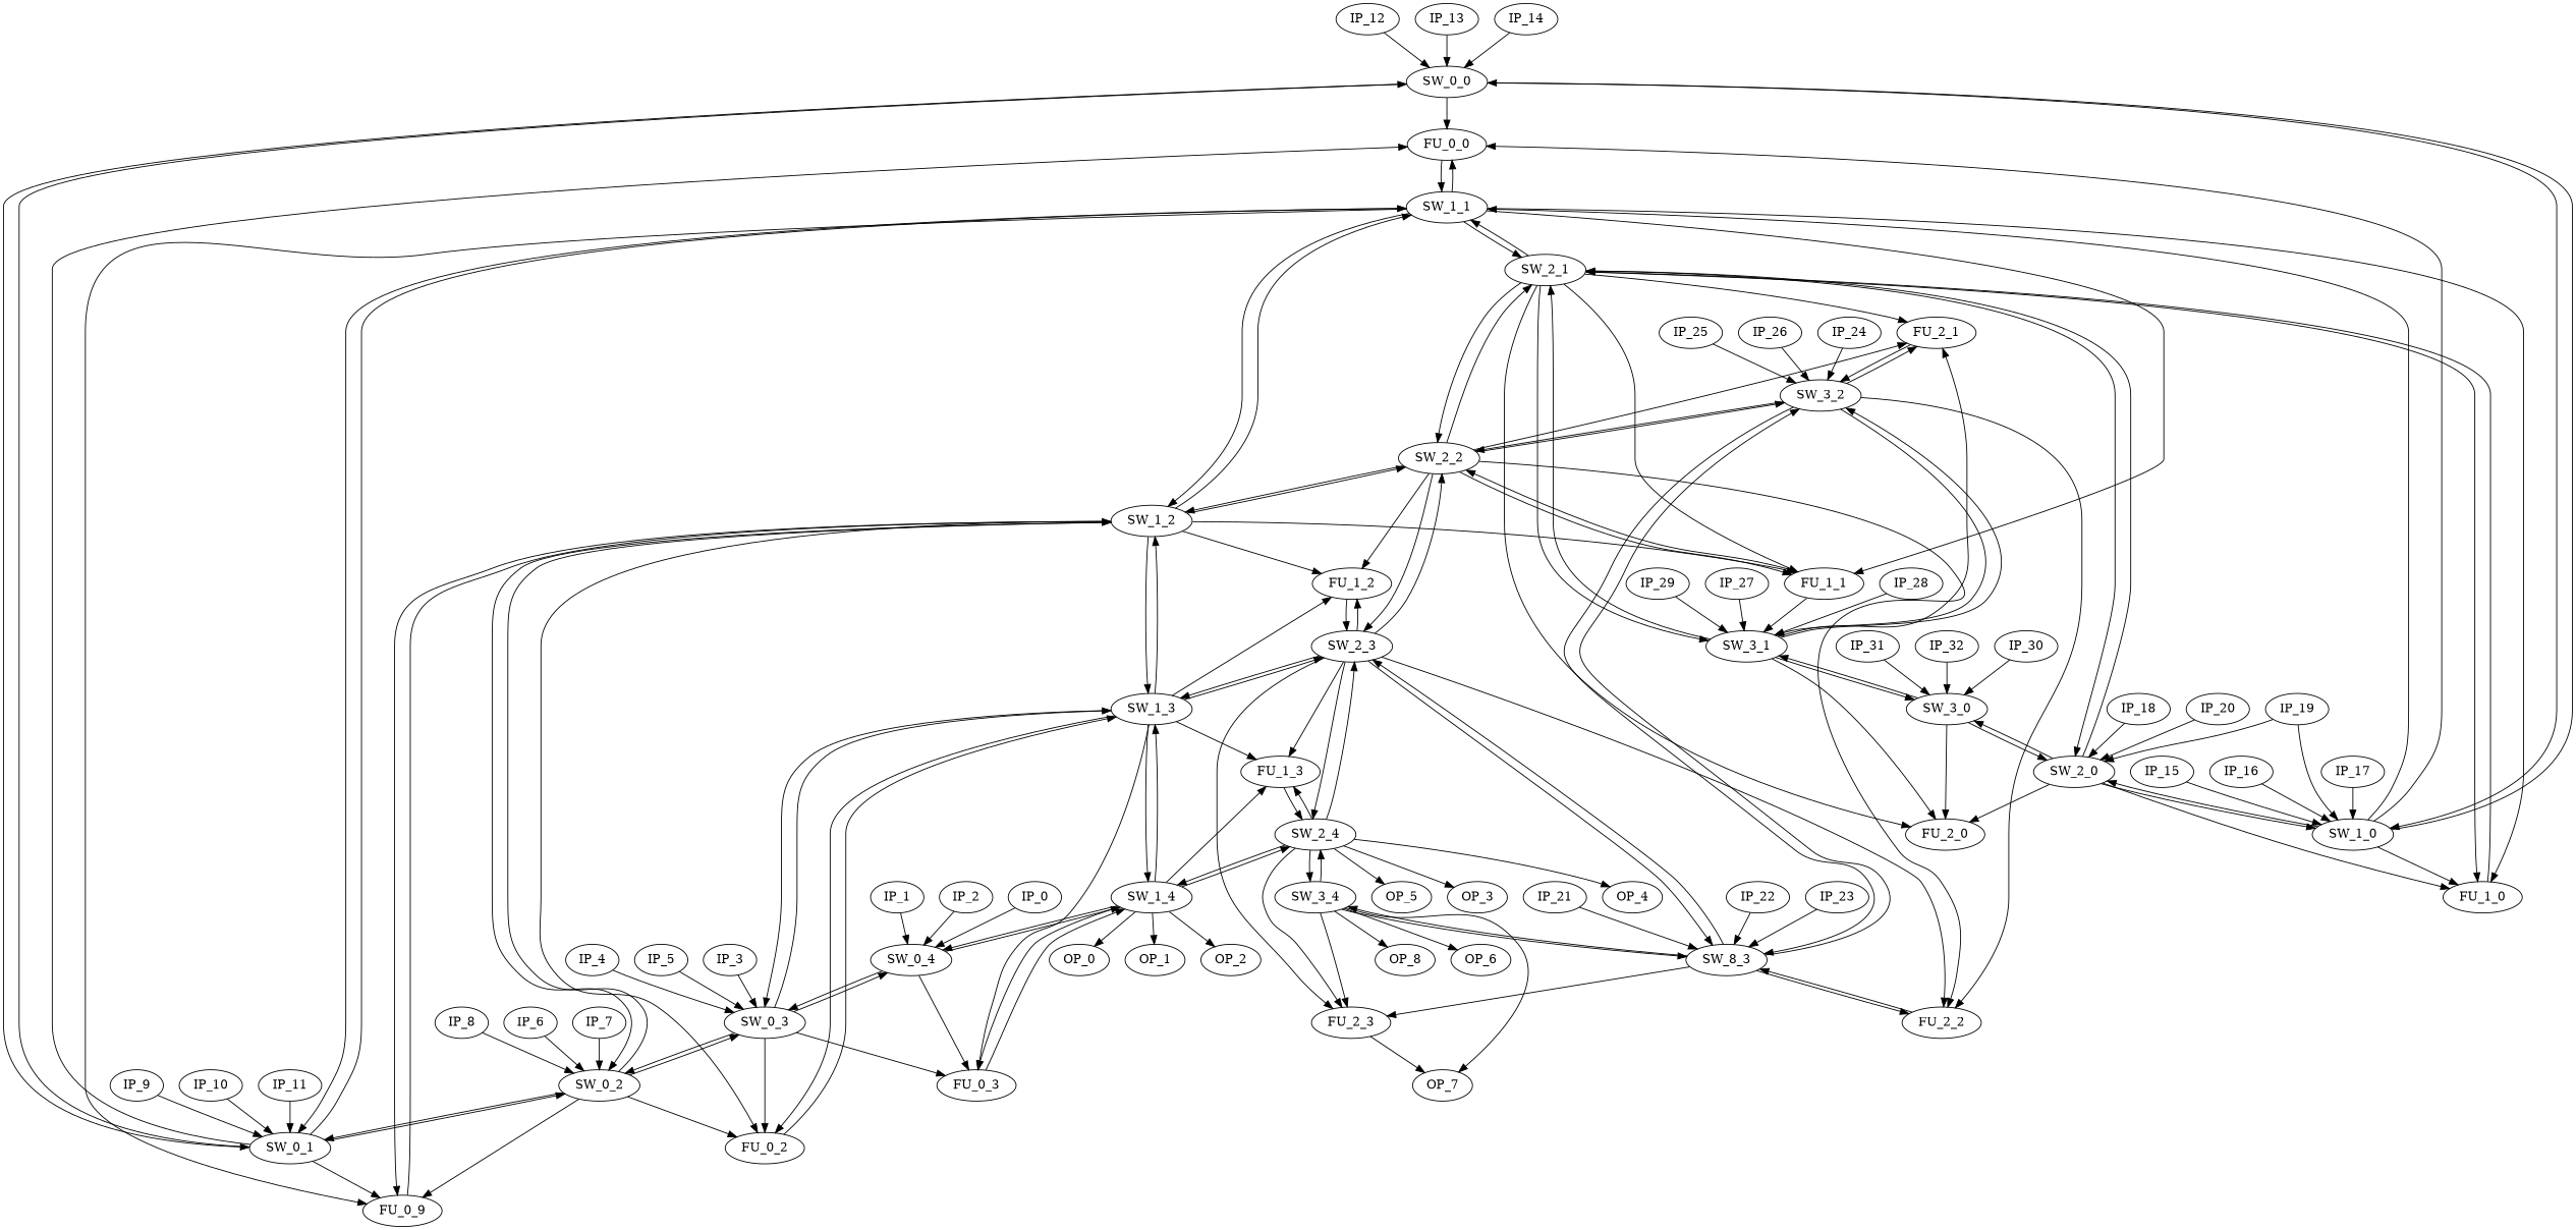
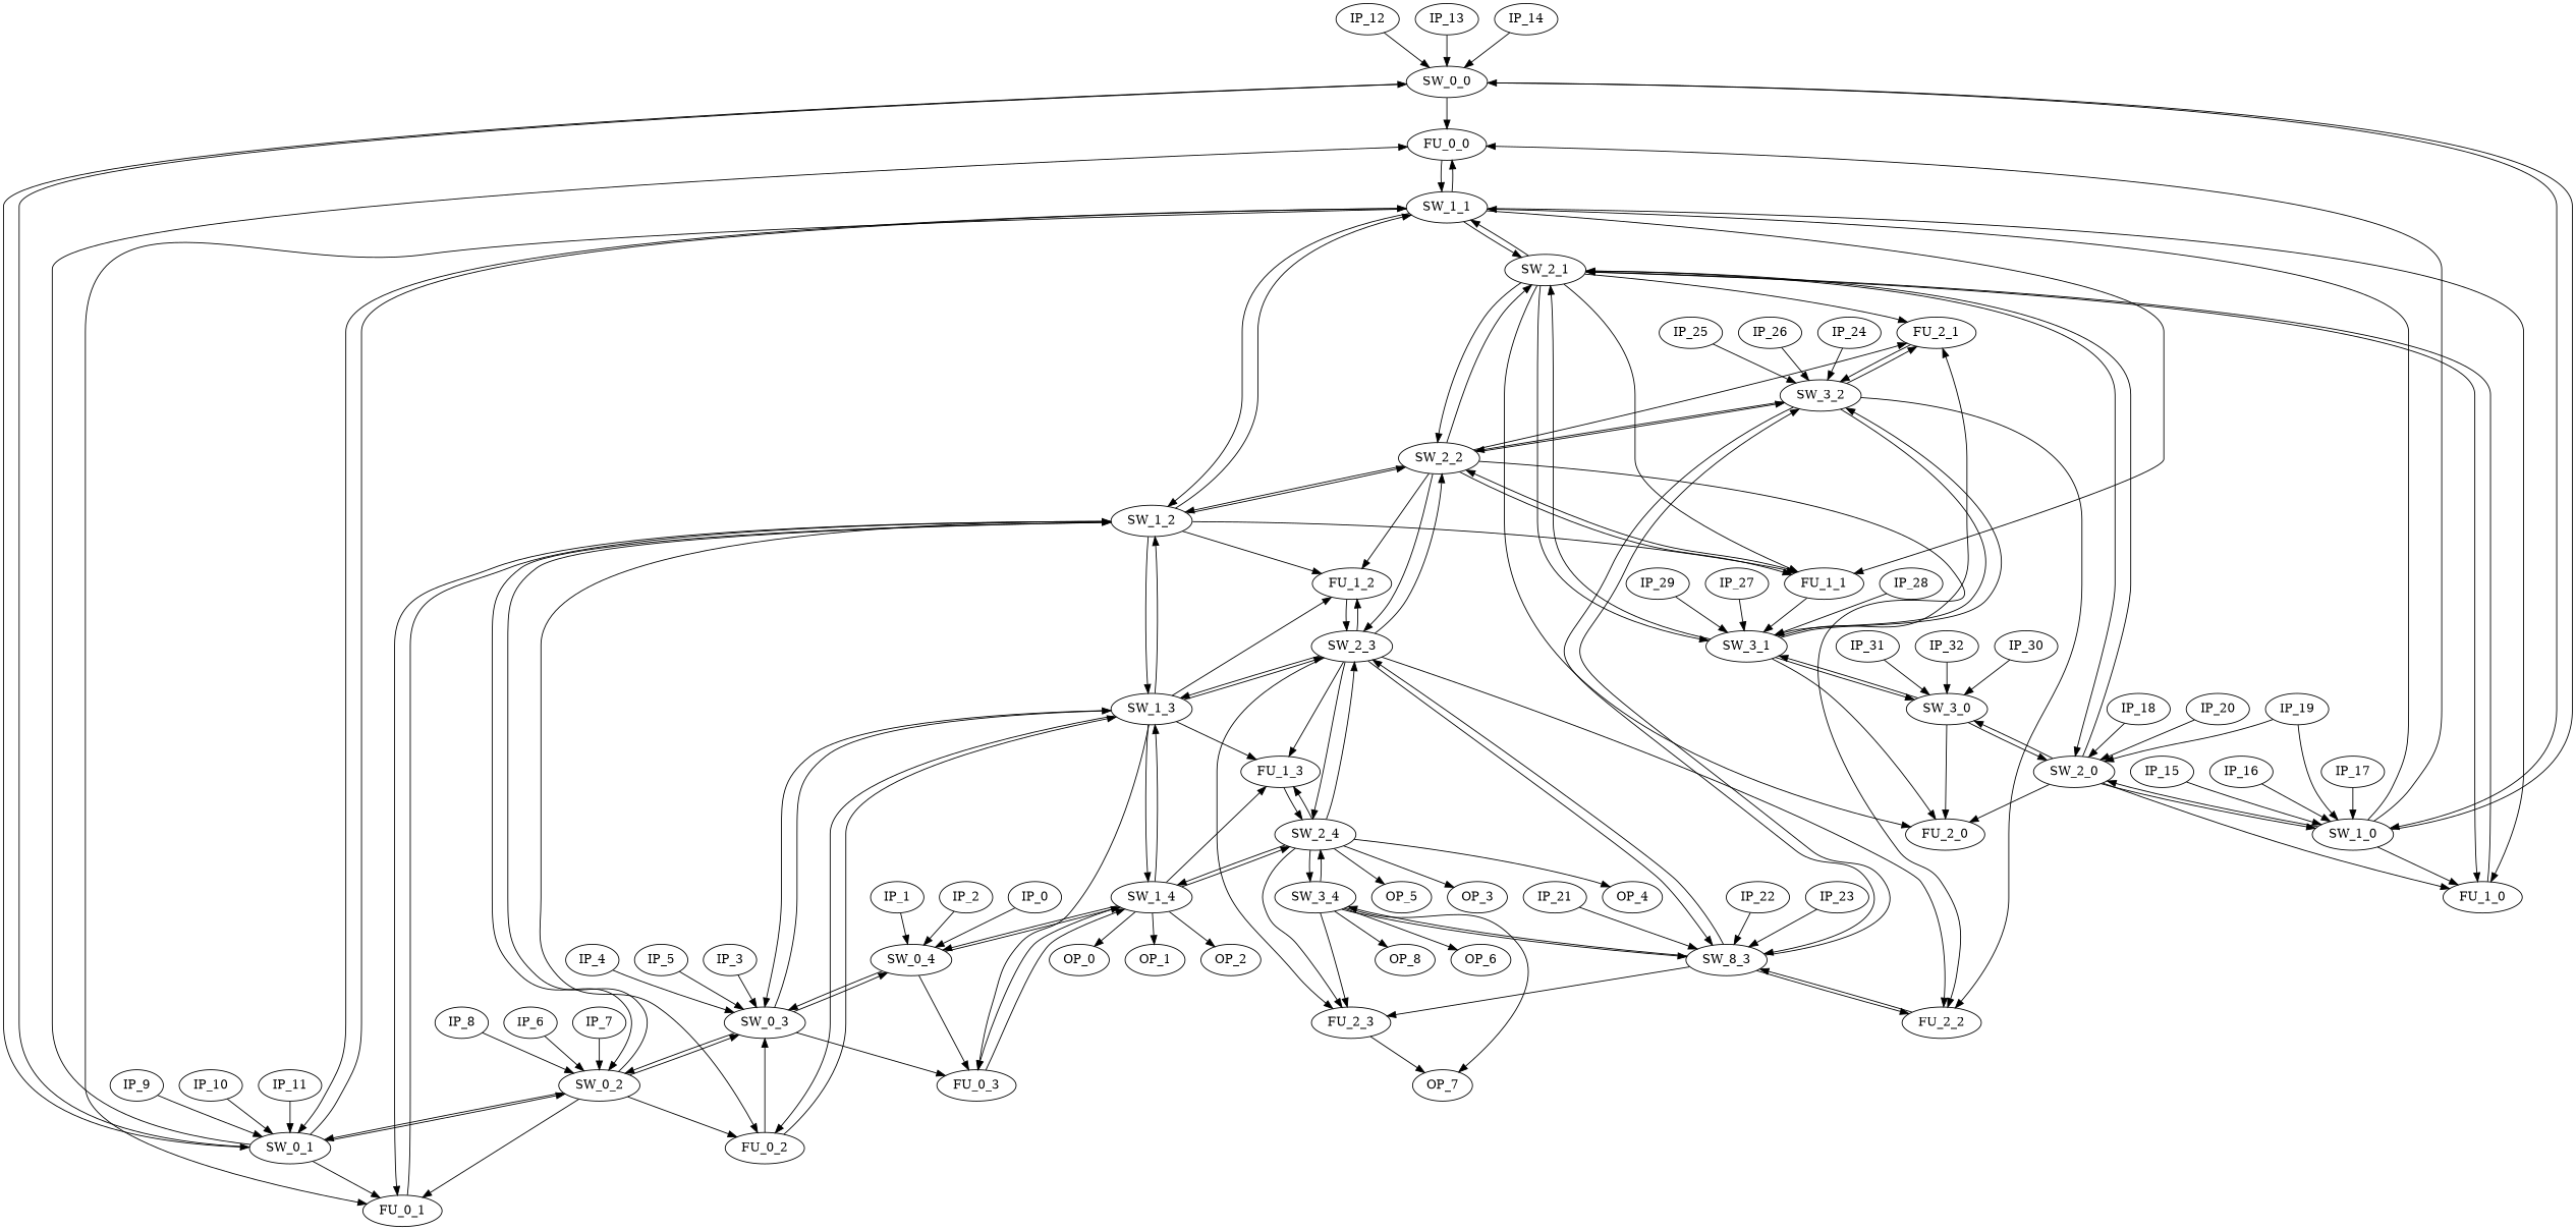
  digraph {
    SW_0_0
    FU_0_0
    SW_1_0
    SW_0_1
    SW_1_1
    FU_1_0
    SW_2_0
-   FU_0_1 [label=FU_0_9]
+   FU_0_1
    SW_0_2
    SW_1_2
    FU_1_1
    SW_2_1
    FU_2_0
    SW_3_0
    FU_0_2
    SW_0_3
    SW_1_3
    FU_1_2
    SW_2_2
    SW_3_1
    FU_2_1
    FU_0_3
    SW_0_4
    SW_1_4
    FU_1_3
    SW_2_3
    FU_2_2
    SW_3_2
    SW_2_4
    OP_0
    OP_1
    OP_2
    FU_2_3
    n34 [label=SW_8_3]
    SW_3_4
    OP_3
    OP_4
    OP_5
    OP_7
    OP_6
    OP_8
    IP_0
    IP_1
    IP_2
    IP_3
    IP_4
    IP_5
    IP_6
    IP_7
    IP_8
    IP_9
    IP_10
    IP_11
    IP_12
    IP_13
    IP_14
    IP_15
    IP_16
    IP_17
    IP_18
    IP_19
    IP_20
    IP_21
    IP_22
    IP_23
    IP_24
    IP_25
    IP_26
    IP_27
    IP_28
    IP_29
    IP_30
    IP_31
    IP_32
    SW_0_0 -> FU_0_0
    SW_0_0 -> SW_1_0
    SW_0_0 -> SW_0_1
    FU_0_0 -> SW_1_1
    SW_1_0 -> SW_0_0
    SW_1_0 -> FU_0_0
    SW_1_0 -> SW_1_1
    SW_1_0 -> FU_1_0
    SW_1_0 -> SW_2_0
    SW_0_1 -> SW_0_0
    SW_0_1 -> FU_0_0
    SW_0_1 -> SW_1_1
    SW_0_1 -> FU_0_1
    SW_0_1 -> SW_0_2
    SW_1_1 -> FU_0_0
    SW_1_1 -> SW_0_1
    SW_1_1 -> FU_1_0
    SW_1_1 -> FU_0_1
    SW_1_1 -> SW_1_2
    SW_1_1 -> FU_1_1
    SW_1_1 -> SW_2_1
    FU_1_0 -> SW_2_1
    SW_2_0 -> SW_1_0
    SW_2_0 -> FU_1_0
    SW_2_0 -> SW_2_1
    SW_2_0 -> FU_2_0
    SW_2_0 -> SW_3_0
    FU_0_1 -> SW_1_2
    SW_0_2 -> SW_0_1
    SW_0_2 -> FU_0_1
    SW_0_2 -> SW_1_2
    SW_0_2 -> FU_0_2
    SW_0_2 -> SW_0_3
    SW_1_2 -> SW_1_1
    SW_1_2 -> FU_0_1
    SW_1_2 -> SW_0_2
    SW_1_2 -> FU_1_1
    SW_1_2 -> FU_0_2
    SW_1_2 -> SW_1_3
    SW_1_2 -> FU_1_2
    SW_1_2 -> SW_2_2
    FU_1_1 -> SW_2_2
    FU_1_1 -> SW_3_1
    SW_2_1 -> SW_1_1
    SW_2_1 -> FU_1_0
    SW_2_1 -> SW_2_0
    SW_2_1 -> FU_1_1
    SW_2_1 -> FU_2_0
    SW_2_1 -> SW_2_2
    SW_2_1 -> SW_3_1
    SW_2_1 -> FU_2_1
    SW_3_0 -> SW_2_0
    SW_3_0 -> FU_2_0
    SW_3_0 -> SW_3_1
    FU_0_2 -> SW_1_3
    SW_0_3 -> SW_0_2
-   SW_0_3 -> FU_0_2
+   FU_0_2 -> SW_0_3
    SW_0_3 -> SW_1_3
    SW_0_3 -> FU_0_3
    SW_0_3 -> SW_0_4
    SW_1_3 -> SW_1_2
    SW_1_3 -> FU_0_2
    SW_1_3 -> SW_0_3
    SW_1_3 -> FU_1_2
    SW_1_3 -> FU_0_3
    SW_1_3 -> SW_1_4
    SW_1_3 -> FU_1_3
    SW_1_3 -> SW_2_3
    FU_1_2 -> SW_2_3
    SW_2_2 -> SW_1_2
    SW_2_2 -> FU_1_1
    SW_2_2 -> SW_2_1
    SW_2_2 -> FU_1_2
    SW_2_2 -> FU_2_1
    SW_2_2 -> SW_2_3
    SW_2_2 -> FU_2_2
    SW_2_2 -> SW_3_2
    SW_3_1 -> SW_2_1
    SW_3_1 -> FU_2_0
    SW_3_1 -> SW_3_0
    SW_3_1 -> FU_2_1
    SW_3_1 -> SW_3_2
    FU_2_1 -> SW_3_2
    FU_0_3 -> SW_1_4
    SW_0_4 -> SW_0_3
    SW_0_4 -> FU_0_3
    SW_0_4 -> SW_1_4
    SW_1_4 -> SW_1_3
    SW_1_4 -> FU_0_3
    SW_1_4 -> SW_0_4
    SW_1_4 -> FU_1_3
    SW_1_4 -> SW_2_4
    SW_1_4 -> OP_0
    SW_1_4 -> OP_1
    SW_1_4 -> OP_2
    FU_1_3 -> SW_2_4
    SW_2_3 -> SW_1_3
    SW_2_3 -> FU_1_2
    SW_2_3 -> SW_2_2
    SW_2_3 -> FU_1_3
    SW_2_3 -> FU_2_2
    SW_2_3 -> SW_2_4
    SW_2_3 -> FU_2_3
    SW_2_3 -> n34
    FU_2_2 -> n34
    SW_3_2 -> SW_2_2
    SW_3_2 -> SW_3_1
    SW_3_2 -> FU_2_1
    SW_3_2 -> FU_2_2
    SW_3_2 -> n34
    SW_2_4 -> SW_1_4
    SW_2_4 -> FU_1_3
    SW_2_4 -> SW_2_3
    SW_2_4 -> FU_2_3
    SW_2_4 -> SW_3_4
    SW_2_4 -> OP_3
    SW_2_4 -> OP_4
    SW_2_4 -> OP_5
    FU_2_3 -> OP_7
    n34 -> SW_2_3
    n34 -> FU_2_2
    n34 -> SW_3_2
    n34 -> FU_2_3
    n34 -> SW_3_4
    SW_3_4 -> SW_2_4
    SW_3_4 -> FU_2_3
    SW_3_4 -> n34
    SW_3_4 -> OP_7
    SW_3_4 -> OP_6
    SW_3_4 -> OP_8
    IP_0 -> SW_0_4
    IP_1 -> SW_0_4
    IP_2 -> SW_0_4
    IP_3 -> SW_0_3
    IP_4 -> SW_0_3
    IP_5 -> SW_0_3
    IP_6 -> SW_0_2
    IP_7 -> SW_0_2
    IP_8 -> SW_0_2
    IP_9 -> SW_0_1
    IP_10 -> SW_0_1
    IP_11 -> SW_0_1
    IP_12 -> SW_0_0
    IP_13 -> SW_0_0
    IP_14 -> SW_0_0
    IP_15 -> SW_1_0
    IP_16 -> SW_1_0
    IP_17 -> SW_1_0
    IP_18 -> SW_2_0
    IP_19 -> SW_1_0
    IP_19 -> SW_2_0
    IP_20 -> SW_2_0
    IP_21 -> n34
    IP_22 -> n34
    IP_23 -> n34
    IP_24 -> SW_3_2
    IP_25 -> SW_3_2
    IP_26 -> SW_3_2
    IP_27 -> SW_3_1
    IP_28 -> SW_3_1
    IP_29 -> SW_3_1
    IP_30 -> SW_3_0
    IP_31 -> SW_3_0
    IP_32 -> SW_3_0
  }
